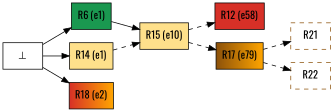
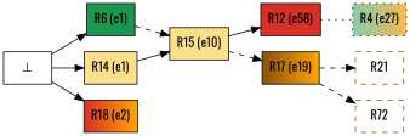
  digraph {
    fontname=Oswald
    rankdir=LR
    node [color=black fillcolor="#fee08b:#fee08b" fontname=Oswald shape=box style=filled]
    edge [fontname=Oswald]
    n1 [fillcolor="#1a9850:#1a9850" label="R6 (e1)"]
    n2 [label="R15 (e10)"]
    n3 [fillcolor="#d73027:#d73027" label="R12 (e58)"]
-   n4 [fillcolor="#8c510a:orange" label="R17 (e79)"]
+   n4 [fillcolor="#8c510a:orange" label="R17 (e19)"]
+   n5 [fillcolor="#1a98507f:#ff9900b1" label="R4 (e27)" style="filled,dotted"]
    n6 [color="#8c510a" fillcolor=transparent label=R21 style=dashed]
-   n7 [color="#8c510a" fillcolor=transparent label=R22 style=dashed]
+   n7 [color="#8c510a" fillcolor=transparent label=R72 style=dashed]
    n8 [label="R14 (e1)"]
    n9 [fillcolor=white label="⊥" color=""]
    n10 [fillcolor="#d73027:orange" label="R18 (e2)"]
-   n1 -> n2
-   n2 -> n3 [style=dashed]
+   n1 -> n2 [style=dashed]
+   n2 -> n3
    n2 -> n4 [style=dashed]
+   n3 -> n5 [arrowhead=none style=dotted]
    n4 -> n6 [color=black style=dashed]
    n4 -> n7 [color=black style=dashed]
-   n8 -> n2 [style=dashed]
+   n8 -> n2
    n9 -> n1
    n9 -> n8
    n9 -> n10
  }
